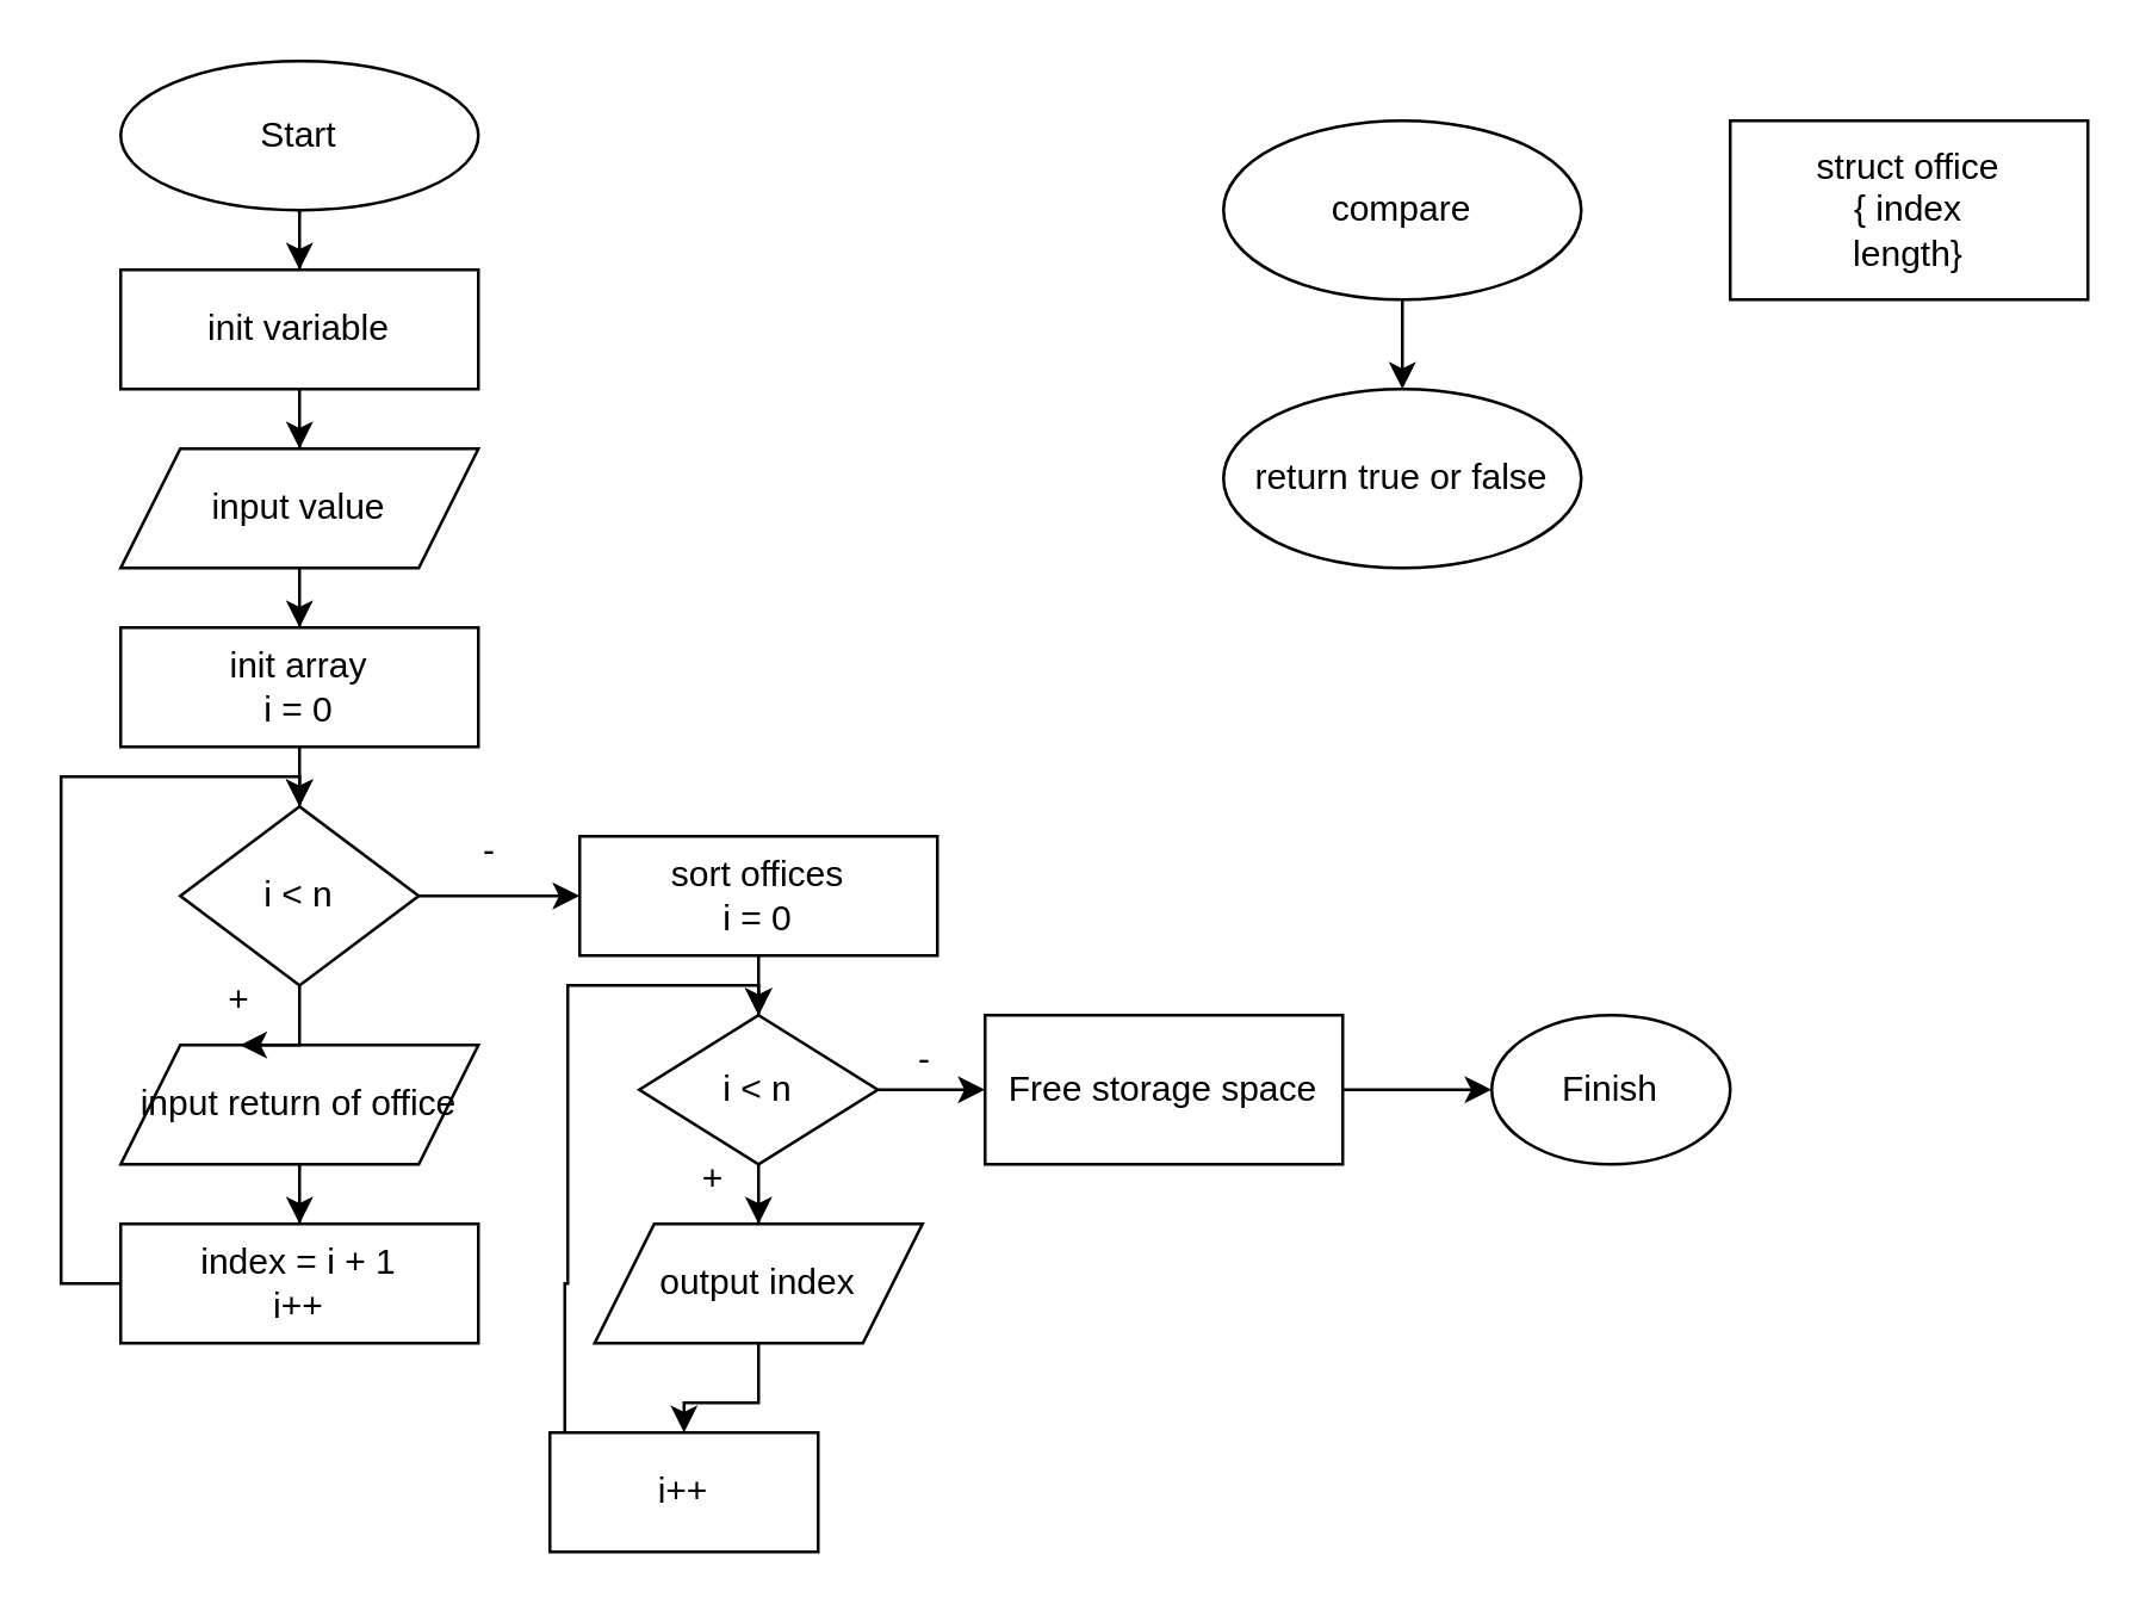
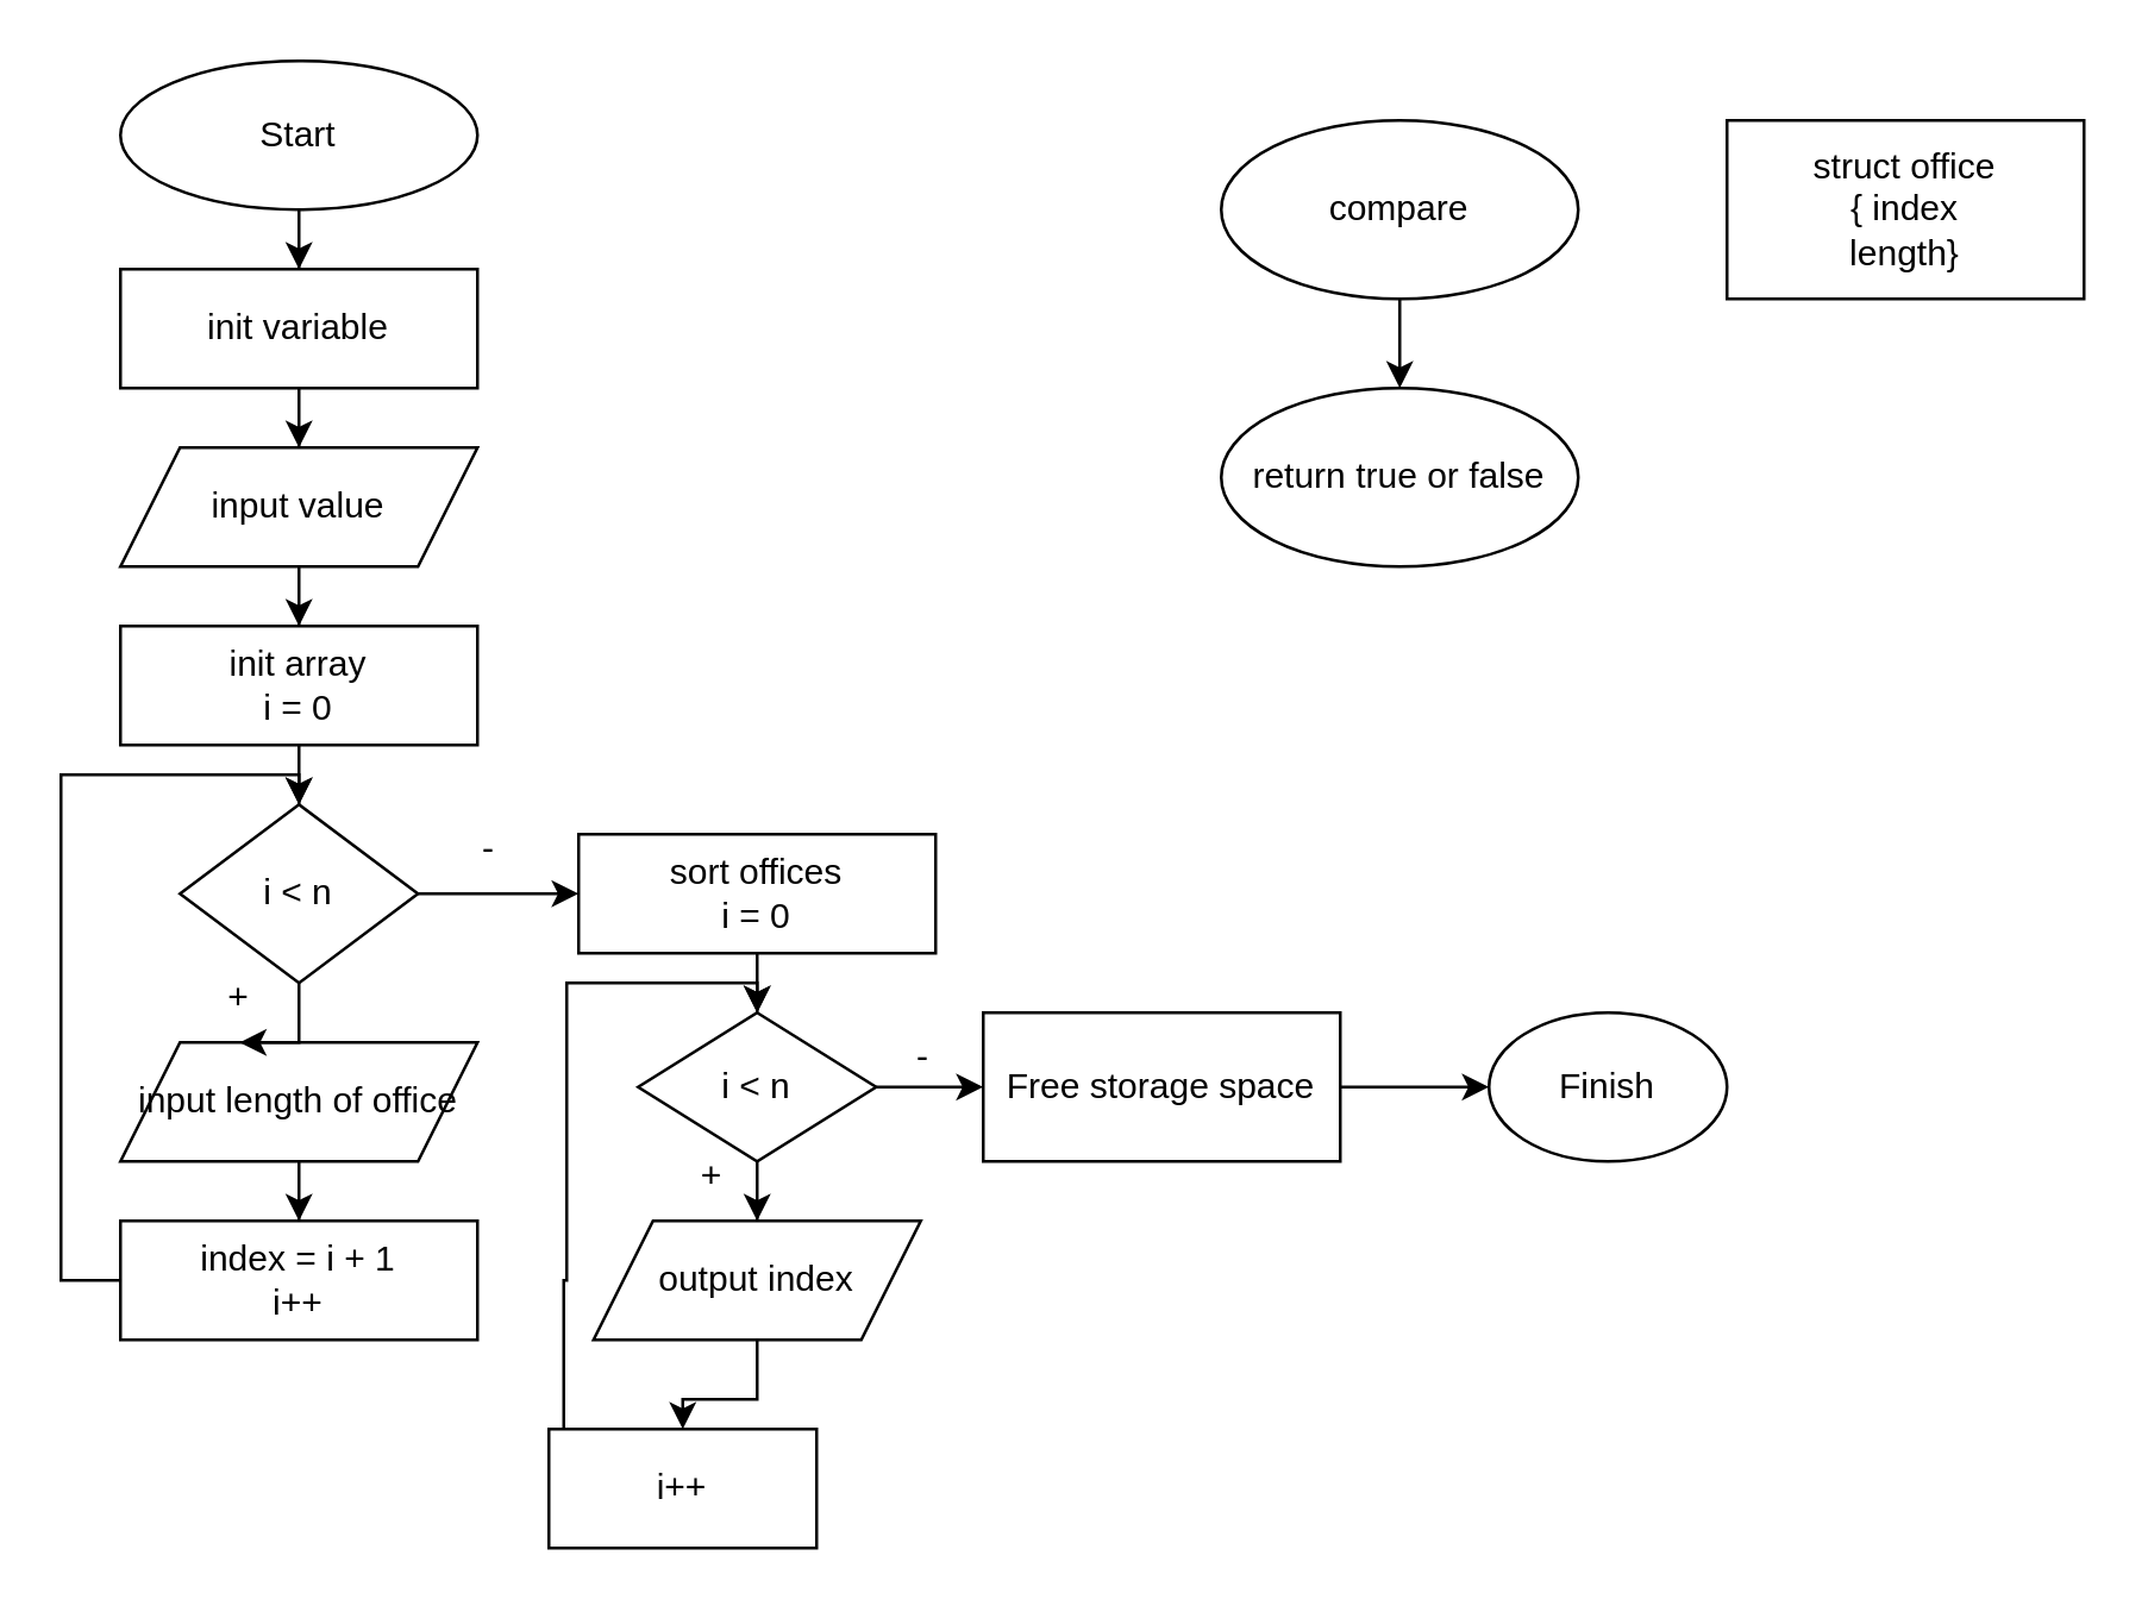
  <mxCell id="0" />
  <mxCell id="1" parent="0" />
  <mxCell id="2" value="struct office&lt;div&gt;{ index&lt;/div&gt;&lt;div&gt;length}&lt;/div&gt;" style="rounded=0;whiteSpace=wrap;html=1;" vertex="1" parent="1"><mxGeometry x="580" y="40" width="120" height="60" as="geometry" /></mxCell>
  <mxCell id="3" value="" style="edgeStyle=orthogonalEdgeStyle;rounded=0;orthogonalLoop=1;jettySize=auto;html=1;" edge="1" parent="1" source="4" target="5"><mxGeometry relative="1" as="geometry" /></mxCell>
  <mxCell id="4" value="compare" style="ellipse;whiteSpace=wrap;html=1;" vertex="1" parent="1"><mxGeometry x="410" y="40" width="120" height="60" as="geometry" /></mxCell>
  <mxCell id="5" value="return true or false" style="ellipse;whiteSpace=wrap;html=1;" vertex="1" parent="1"><mxGeometry x="410" y="130" width="120" height="60" as="geometry" /></mxCell>
  <mxCell id="6" value="" style="edgeStyle=orthogonalEdgeStyle;rounded=0;orthogonalLoop=1;jettySize=auto;html=1;" edge="1" parent="1" source="7" target="9"><mxGeometry relative="1" as="geometry" /></mxCell>
  <mxCell id="7" value="Start" style="ellipse;whiteSpace=wrap;html=1;" vertex="1" parent="1"><mxGeometry x="40" y="20" width="120" height="50" as="geometry" /></mxCell>
  <mxCell id="8" value="" style="edgeStyle=orthogonalEdgeStyle;rounded=0;orthogonalLoop=1;jettySize=auto;html=1;" edge="1" parent="1" source="9" target="11"><mxGeometry relative="1" as="geometry" /></mxCell>
  <mxCell id="9" value="init variable" style="whiteSpace=wrap;html=1;" vertex="1" parent="1"><mxGeometry x="40" y="90" width="120" height="40" as="geometry" /></mxCell>
  <mxCell id="10" value="" style="edgeStyle=orthogonalEdgeStyle;rounded=0;orthogonalLoop=1;jettySize=auto;html=1;" edge="1" parent="1" source="11" target="13"><mxGeometry relative="1" as="geometry" /></mxCell>
  <mxCell id="11" value="input value" style="shape=parallelogram;perimeter=parallelogramPerimeter;whiteSpace=wrap;html=1;fixedSize=1;" vertex="1" parent="1"><mxGeometry x="40" y="150" width="120" height="40" as="geometry" /></mxCell>
  <mxCell id="12" value="" style="edgeStyle=orthogonalEdgeStyle;rounded=0;orthogonalLoop=1;jettySize=auto;html=1;" edge="1" parent="1" source="13" target="16"><mxGeometry relative="1" as="geometry" /></mxCell>
  <mxCell id="13" value="init array&lt;div&gt;i = 0&lt;/div&gt;" style="whiteSpace=wrap;html=1;" vertex="1" parent="1"><mxGeometry x="40" y="210" width="120" height="40" as="geometry" /></mxCell>
  <mxCell id="14" value="" style="edgeStyle=orthogonalEdgeStyle;rounded=0;orthogonalLoop=1;jettySize=auto;html=1;" edge="1" parent="1" source="34" target="18"><mxGeometry relative="1" as="geometry" /></mxCell>
  <mxCell id="15" value="" style="edgeStyle=orthogonalEdgeStyle;rounded=0;orthogonalLoop=1;jettySize=auto;html=1;" edge="1" parent="1" source="16" target="22"><mxGeometry relative="1" as="geometry" /></mxCell>
  <mxCell id="16" value="i &amp;lt; n" style="rhombus;whiteSpace=wrap;html=1;" vertex="1" parent="1"><mxGeometry x="60" y="270" width="80" height="60" as="geometry" /></mxCell>
  <mxCell id="17" value="" style="edgeStyle=orthogonalEdgeStyle;rounded=0;orthogonalLoop=1;jettySize=auto;html=1;" edge="1" parent="1" source="18" target="20"><mxGeometry relative="1" as="geometry" /></mxCell>
- <mxCell id="18" value="input return of office" style="shape=parallelogram;perimeter=parallelogramPerimeter;whiteSpace=wrap;html=1;fixedSize=1;" vertex="1" parent="1"><mxGeometry x="40" y="350" width="120" height="40" as="geometry" /></mxCell>
+ <mxCell id="18" value="input length of office" style="shape=parallelogram;perimeter=parallelogramPerimeter;whiteSpace=wrap;html=1;fixedSize=1;" vertex="1" parent="1"><mxGeometry x="40" y="350" width="120" height="40" as="geometry" /></mxCell>
  <mxCell id="19" style="edgeStyle=orthogonalEdgeStyle;rounded=0;orthogonalLoop=1;jettySize=auto;html=1;exitX=0;exitY=0.5;exitDx=0;exitDy=0;entryX=0.5;entryY=0;entryDx=0;entryDy=0;" edge="1" parent="1" source="20" target="16"><mxGeometry relative="1" as="geometry"><Array as="points"><mxPoint x="20" y="430" /><mxPoint x="20" y="260" /><mxPoint x="100" y="260" /></Array></mxGeometry></mxCell>
  <mxCell id="20" value="index = i + 1&lt;div&gt;i++&lt;/div&gt;" style="whiteSpace=wrap;html=1;" vertex="1" parent="1"><mxGeometry x="40" y="410" width="120" height="40" as="geometry" /></mxCell>
  <mxCell id="21" value="" style="edgeStyle=orthogonalEdgeStyle;rounded=0;orthogonalLoop=1;jettySize=auto;html=1;" edge="1" parent="1" source="22" target="25"><mxGeometry relative="1" as="geometry" /></mxCell>
  <mxCell id="22" value="sort offices&lt;div&gt;i = 0&lt;/div&gt;" style="whiteSpace=wrap;html=1;" vertex="1" parent="1"><mxGeometry x="194" y="280" width="120" height="40" as="geometry" /></mxCell>
  <mxCell id="23" value="" style="edgeStyle=orthogonalEdgeStyle;rounded=0;orthogonalLoop=1;jettySize=auto;html=1;" edge="1" parent="1" source="25" target="27"><mxGeometry relative="1" as="geometry" /></mxCell>
  <mxCell id="24" value="" style="edgeStyle=orthogonalEdgeStyle;rounded=0;orthogonalLoop=1;jettySize=auto;html=1;" edge="1" parent="1" source="25" target="31"><mxGeometry relative="1" as="geometry" /></mxCell>
  <mxCell id="25" value="i &amp;lt; n" style="rhombus;whiteSpace=wrap;html=1;" vertex="1" parent="1"><mxGeometry x="214" y="340" width="80" height="50" as="geometry" /></mxCell>
  <mxCell id="26" value="" style="edgeStyle=orthogonalEdgeStyle;rounded=0;orthogonalLoop=1;jettySize=auto;html=1;" edge="1" parent="1" source="27" target="29"><mxGeometry relative="1" as="geometry" /></mxCell>
  <mxCell id="27" value="output index" style="shape=parallelogram;perimeter=parallelogramPerimeter;whiteSpace=wrap;html=1;fixedSize=1;" vertex="1" parent="1"><mxGeometry x="199" y="410" width="110" height="40" as="geometry" /></mxCell>
  <mxCell id="28" style="edgeStyle=orthogonalEdgeStyle;rounded=0;orthogonalLoop=1;jettySize=auto;html=1;exitX=0;exitY=0.5;exitDx=0;exitDy=0;entryX=0.5;entryY=0;entryDx=0;entryDy=0;" edge="1" parent="1" source="29" target="25"><mxGeometry relative="1" as="geometry"><Array as="points"><mxPoint x="189" y="490" /><mxPoint x="189" y="430" /><mxPoint x="190" y="430" /><mxPoint x="190" y="330" /><mxPoint x="254" y="330" /></Array></mxGeometry></mxCell>
  <mxCell id="29" value="i++" style="whiteSpace=wrap;html=1;" vertex="1" parent="1"><mxGeometry x="184" y="480" width="90" height="40" as="geometry" /></mxCell>
  <mxCell id="30" value="" style="edgeStyle=orthogonalEdgeStyle;rounded=0;orthogonalLoop=1;jettySize=auto;html=1;" edge="1" parent="1" source="31" target="32"><mxGeometry relative="1" as="geometry" /></mxCell>
  <mxCell id="31" value="Free storage space" style="whiteSpace=wrap;html=1;" vertex="1" parent="1"><mxGeometry x="330" y="340" width="120" height="50" as="geometry" /></mxCell>
  <mxCell id="32" value="Finish" style="ellipse;whiteSpace=wrap;html=1;" vertex="1" parent="1"><mxGeometry x="500" y="340" width="80" height="50" as="geometry" /></mxCell>
  <mxCell id="33" value="" style="edgeStyle=orthogonalEdgeStyle;rounded=0;orthogonalLoop=1;jettySize=auto;html=1;" edge="1" parent="1" source="16" target="34"><mxGeometry relative="1" as="geometry"><mxPoint x="100" y="330" as="sourcePoint" /><mxPoint x="100" y="350" as="targetPoint" /></mxGeometry></mxCell>
  <mxCell id="34" value="+" style="text;html=1;align=center;verticalAlign=middle;whiteSpace=wrap;rounded=0;" vertex="1" parent="1"><mxGeometry x="50" y="320" width="60" height="30" as="geometry" /></mxCell>
  <mxCell id="35" value="+" style="text;html=1;align=center;verticalAlign=middle;whiteSpace=wrap;rounded=0;" vertex="1" parent="1"><mxGeometry x="209" y="380" width="60" height="30" as="geometry" /></mxCell>
  <mxCell id="36" value="-" style="text;html=1;align=center;verticalAlign=middle;whiteSpace=wrap;rounded=0;" vertex="1" parent="1"><mxGeometry x="134" y="270" width="60" height="30" as="geometry" /></mxCell>
  <mxCell id="37" value="-" style="text;html=1;align=center;verticalAlign=middle;whiteSpace=wrap;rounded=0;" vertex="1" parent="1"><mxGeometry x="280" y="340" width="60" height="30" as="geometry" /></mxCell>
